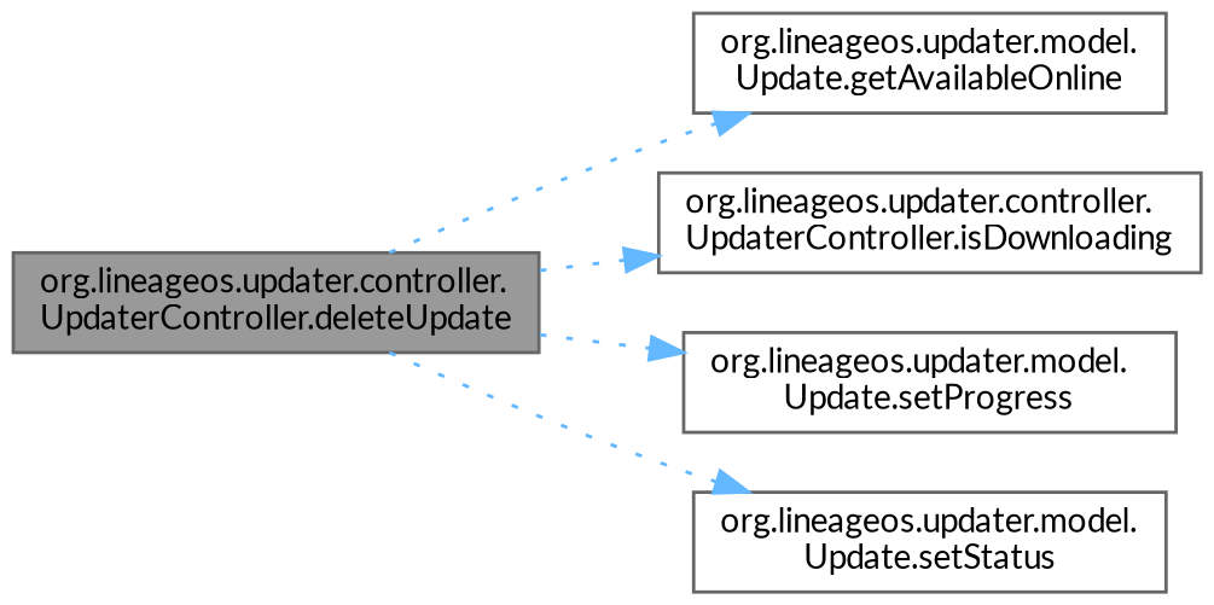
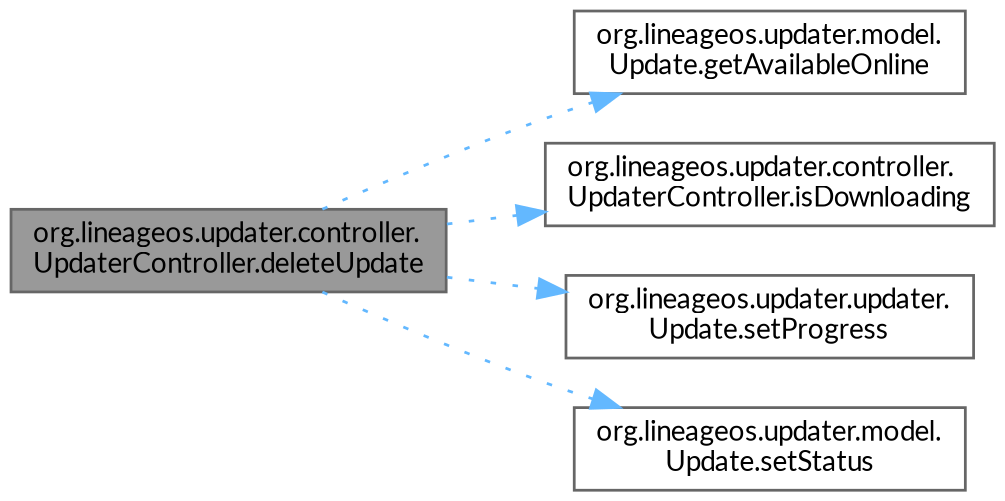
  digraph {
    fontname=Lato
    rankdir=LR
    node [color=grey40 fillcolor=white fontname=Lato fontsize=10 shape=box style=filled]
    edge [color=steelblue1 fontname=Lato fontsize=10 labelfontname=Helvetica labelfontsize=10 style=dotted]
    n1 [color=gray40 fillcolor=grey60 fontcolor=black height=0.2 label="org.lineageos.updater.controller.\lUpdaterController.deleteUpdate" width=0.4]
    n2 [height=0.2 label="org.lineageos.updater.model.\lUpdate.getAvailableOnline" width=0.4]
    n3 [height=0.2 label="org.lineageos.updater.controller.\lUpdaterController.isDownloading" width=0.4]
-   n4 [height=0.2 label="org.lineageos.updater.model.\lUpdate.setProgress" width=0.4]
+   n4 [height=0.2 label="org.lineageos.updater.updater.\lUpdate.setProgress" width=0.4]
    n5 [height=0.2 label="org.lineageos.updater.model.\lUpdate.setStatus" width=0.4]
    n1 -> n2
    n1 -> n3
    n1 -> n4
    n1 -> n5
  }
